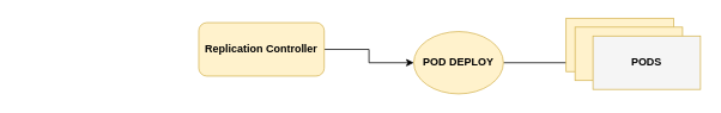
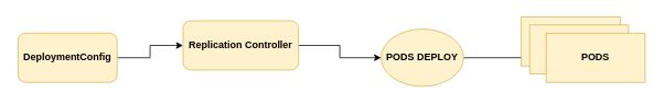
  <mxCell id="0" />
  <mxCell id="1" parent="0" />
+ <mxCell id="2" value="" style="edgeStyle=orthogonalEdgeStyle;rounded=0;orthogonalLoop=1;jettySize=auto;html=1;" edge="1" parent="1" source="3" target="5"><mxGeometry relative="1" as="geometry" /></mxCell>
+ <mxCell id="3" value="&lt;b&gt;DeploymentConfig&lt;/b&gt;" style="rounded=1;whiteSpace=wrap;html=1;fillColor=#fff2cc;strokeColor=#d6b656;" vertex="1" parent="1"><mxGeometry x="20" y="40" width="120" height="60" as="geometry" /></mxCell>
  <mxCell id="4" value="" style="edgeStyle=orthogonalEdgeStyle;rounded=0;orthogonalLoop=1;jettySize=auto;html=1;" edge="1" parent="1" source="5" target="7"><mxGeometry relative="1" as="geometry" /></mxCell>
  <mxCell id="5" value="&lt;b&gt;Replication Controller&lt;/b&gt;" style="rounded=1;whiteSpace=wrap;html=1;fillColor=#fff2cc;strokeColor=#d6b656;" vertex="1" parent="1"><mxGeometry x="220" y="25" width="140" height="60" as="geometry" /></mxCell>
  <mxCell id="6" value="" style="edgeStyle=orthogonalEdgeStyle;rounded=0;orthogonalLoop=1;jettySize=auto;html=1;" edge="1" parent="1" source="7" target="10"><mxGeometry relative="1" as="geometry" /></mxCell>
- <mxCell id="7" value="&lt;b&gt;POD DEPLOY&lt;/b&gt;" style="ellipse;whiteSpace=wrap;html=1;fillColor=#fff2cc;strokeColor=#d6b656;" vertex="1" parent="1"><mxGeometry x="460" y="35" width="100" height="70" as="geometry" /></mxCell>
+ <mxCell id="7" value="&lt;b&gt;PODS DEPLOY&lt;/b&gt;" style="ellipse;whiteSpace=wrap;html=1;fillColor=#fff2cc;strokeColor=#d6b656;" vertex="1" parent="1"><mxGeometry x="460" y="35" width="100" height="70" as="geometry" /></mxCell>
  <mxCell id="8" value="" style="rounded=0;whiteSpace=wrap;html=1;fillColor=#fff2cc;strokeColor=#d6b656;" vertex="1" parent="1"><mxGeometry x="630" y="20" width="120" height="60" as="geometry" /></mxCell>
  <mxCell id="9" value="" style="rounded=0;whiteSpace=wrap;html=1;fillColor=#fff2cc;strokeColor=#d6b656;" vertex="1" parent="1"><mxGeometry x="640" y="30" width="120" height="60" as="geometry" /></mxCell>
- <mxCell id="10" value="&lt;b&gt;PODS&lt;/b&gt;" style="rounded=0;whiteSpace=wrap;html=1;fillColor=#f5f5f5;strokeColor=#d6b656;" vertex="1" parent="1"><mxGeometry x="660" y="40" width="120" height="60" as="geometry" /></mxCell>
+ <mxCell id="10" value="&lt;b&gt;PODS&lt;/b&gt;" style="rounded=0;whiteSpace=wrap;html=1;fillColor=#fff2cc;strokeColor=#d6b656;" vertex="1" parent="1"><mxGeometry x="660" y="40" width="120" height="60" as="geometry" /></mxCell>
